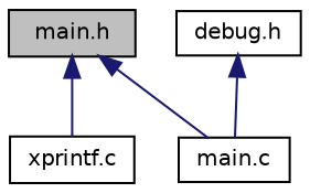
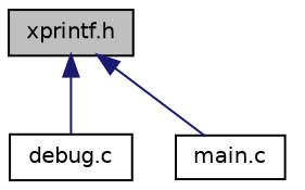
  digraph {
    node [color=black fillcolor=white fontname=Helvetica fontsize=10 shape=record style=filled]
    edge [color=midnightblue dir=back fontname=Helvetica fontsize=10 labelfontname=Helvetica labelfontsize=10 style=solid]
-   n1 [fillcolor=grey75 fontcolor=black height=0.2 label="main.h" width=0.4]
-   n2 [height=0.2 label="xprintf.c" width=0.4]
+   n1 [fillcolor=grey75 fontcolor=black height=0.2 label="xprintf.h" width=0.4]
+   n2 [height=0.2 label="debug.c" width=0.4]
    n3 [height=0.2 label="main.c" width=0.4]
-   n4 [height=0.2 label="debug.h" width=0.4]
    n1 -> n2
    n1 -> n3
-   n4 -> n3
  }
